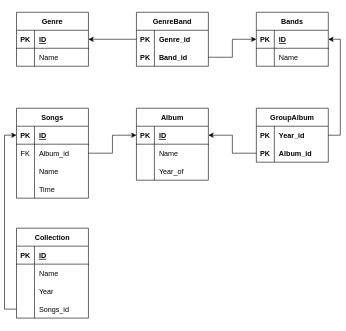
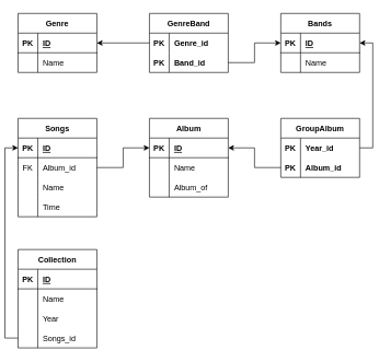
  <mxCell id="0" />
  <mxCell id="1" parent="0" />
  <mxCell id="2" value="Genre" style="shape=table;startSize=30;container=1;collapsible=1;childLayout=tableLayout;fixedRows=1;rowLines=0;fontStyle=1;align=center;resizeLast=1;" parent="1" vertex="1"><mxGeometry x="20" y="20" width="120" height="90" as="geometry" /></mxCell>
  <mxCell id="3" value="" style="shape=tableRow;horizontal=0;startSize=0;swimlaneHead=0;swimlaneBody=0;fillColor=none;collapsible=0;dropTarget=0;points=[[0,0.5],[1,0.5]];portConstraint=eastwest;top=0;left=0;right=0;bottom=1;" parent="2" vertex="1"><mxGeometry y="30" width="120" height="30" as="geometry" /></mxCell>
  <mxCell id="4" value="PK" style="shape=partialRectangle;connectable=0;fillColor=none;top=0;left=0;bottom=0;right=0;fontStyle=1;overflow=hidden;" parent="3" vertex="1"><mxGeometry width="30" height="30" as="geometry"><mxRectangle width="30" height="30" as="alternateBounds" /></mxGeometry></mxCell>
  <mxCell id="5" value="ID" style="shape=partialRectangle;connectable=0;fillColor=none;top=0;left=0;bottom=0;right=0;align=left;spacingLeft=6;fontStyle=5;overflow=hidden;" parent="3" vertex="1"><mxGeometry x="30" width="90" height="30" as="geometry"><mxRectangle width="90" height="30" as="alternateBounds" /></mxGeometry></mxCell>
  <mxCell id="6" value="" style="shape=tableRow;horizontal=0;startSize=0;swimlaneHead=0;swimlaneBody=0;fillColor=none;collapsible=0;dropTarget=0;points=[[0,0.5],[1,0.5]];portConstraint=eastwest;top=0;left=0;right=0;bottom=0;" parent="2" vertex="1"><mxGeometry y="60" width="120" height="30" as="geometry" /></mxCell>
  <mxCell id="7" value="" style="shape=partialRectangle;connectable=0;fillColor=none;top=0;left=0;bottom=0;right=0;editable=1;overflow=hidden;" parent="6" vertex="1"><mxGeometry width="30" height="30" as="geometry"><mxRectangle width="30" height="30" as="alternateBounds" /></mxGeometry></mxCell>
  <mxCell id="8" value="Name" style="shape=partialRectangle;connectable=0;fillColor=none;top=0;left=0;bottom=0;right=0;align=left;spacingLeft=6;overflow=hidden;" parent="6" vertex="1"><mxGeometry x="30" width="90" height="30" as="geometry"><mxRectangle width="90" height="30" as="alternateBounds" /></mxGeometry></mxCell>
  <mxCell id="9" value="Bands" style="shape=table;startSize=30;container=1;collapsible=1;childLayout=tableLayout;fixedRows=1;rowLines=0;fontStyle=1;align=center;resizeLast=1;" parent="1" vertex="1"><mxGeometry x="420" y="20" width="120" height="90" as="geometry" /></mxCell>
  <mxCell id="10" value="" style="shape=tableRow;horizontal=0;startSize=0;swimlaneHead=0;swimlaneBody=0;fillColor=none;collapsible=0;dropTarget=0;points=[[0,0.5],[1,0.5]];portConstraint=eastwest;top=0;left=0;right=0;bottom=1;" parent="9" vertex="1"><mxGeometry y="30" width="120" height="30" as="geometry" /></mxCell>
  <mxCell id="11" value="PK" style="shape=partialRectangle;connectable=0;fillColor=none;top=0;left=0;bottom=0;right=0;fontStyle=1;overflow=hidden;" parent="10" vertex="1"><mxGeometry width="30" height="30" as="geometry"><mxRectangle width="30" height="30" as="alternateBounds" /></mxGeometry></mxCell>
  <mxCell id="12" value="ID" style="shape=partialRectangle;connectable=0;fillColor=none;top=0;left=0;bottom=0;right=0;align=left;spacingLeft=6;fontStyle=5;overflow=hidden;" parent="10" vertex="1"><mxGeometry x="30" width="90" height="30" as="geometry"><mxRectangle width="90" height="30" as="alternateBounds" /></mxGeometry></mxCell>
  <mxCell id="13" value="" style="shape=tableRow;horizontal=0;startSize=0;swimlaneHead=0;swimlaneBody=0;fillColor=none;collapsible=0;dropTarget=0;points=[[0,0.5],[1,0.5]];portConstraint=eastwest;top=0;left=0;right=0;bottom=0;" parent="9" vertex="1"><mxGeometry y="60" width="120" height="30" as="geometry" /></mxCell>
  <mxCell id="14" value="" style="shape=partialRectangle;connectable=0;fillColor=none;top=0;left=0;bottom=0;right=0;editable=1;overflow=hidden;" parent="13" vertex="1"><mxGeometry width="30" height="30" as="geometry"><mxRectangle width="30" height="30" as="alternateBounds" /></mxGeometry></mxCell>
  <mxCell id="15" value="Name" style="shape=partialRectangle;connectable=0;fillColor=none;top=0;left=0;bottom=0;right=0;align=left;spacingLeft=6;overflow=hidden;" parent="13" vertex="1"><mxGeometry x="30" width="90" height="30" as="geometry"><mxRectangle width="90" height="30" as="alternateBounds" /></mxGeometry></mxCell>
  <mxCell id="16" value="Album" style="shape=table;startSize=30;container=1;collapsible=1;childLayout=tableLayout;fixedRows=1;rowLines=0;fontStyle=1;align=center;resizeLast=1;" parent="1" vertex="1"><mxGeometry x="220" y="180" width="120" height="120" as="geometry" /></mxCell>
  <mxCell id="17" value="" style="shape=tableRow;horizontal=0;startSize=0;swimlaneHead=0;swimlaneBody=0;fillColor=none;collapsible=0;dropTarget=0;points=[[0,0.5],[1,0.5]];portConstraint=eastwest;top=0;left=0;right=0;bottom=1;" parent="16" vertex="1"><mxGeometry y="30" width="120" height="30" as="geometry" /></mxCell>
  <mxCell id="18" value="PK" style="shape=partialRectangle;connectable=0;fillColor=none;top=0;left=0;bottom=0;right=0;fontStyle=1;overflow=hidden;" parent="17" vertex="1"><mxGeometry width="30" height="30" as="geometry"><mxRectangle width="30" height="30" as="alternateBounds" /></mxGeometry></mxCell>
  <mxCell id="19" value="ID" style="shape=partialRectangle;connectable=0;fillColor=none;top=0;left=0;bottom=0;right=0;align=left;spacingLeft=6;fontStyle=5;overflow=hidden;" parent="17" vertex="1"><mxGeometry x="30" width="90" height="30" as="geometry"><mxRectangle width="90" height="30" as="alternateBounds" /></mxGeometry></mxCell>
  <mxCell id="20" value="" style="shape=tableRow;horizontal=0;startSize=0;swimlaneHead=0;swimlaneBody=0;fillColor=none;collapsible=0;dropTarget=0;points=[[0,0.5],[1,0.5]];portConstraint=eastwest;top=0;left=0;right=0;bottom=0;" parent="16" vertex="1"><mxGeometry y="60" width="120" height="30" as="geometry" /></mxCell>
  <mxCell id="21" value="" style="shape=partialRectangle;connectable=0;fillColor=none;top=0;left=0;bottom=0;right=0;editable=1;overflow=hidden;" parent="20" vertex="1"><mxGeometry width="30" height="30" as="geometry"><mxRectangle width="30" height="30" as="alternateBounds" /></mxGeometry></mxCell>
  <mxCell id="22" value="Name" style="shape=partialRectangle;connectable=0;fillColor=none;top=0;left=0;bottom=0;right=0;align=left;spacingLeft=6;overflow=hidden;" parent="20" vertex="1"><mxGeometry x="30" width="90" height="30" as="geometry"><mxRectangle width="90" height="30" as="alternateBounds" /></mxGeometry></mxCell>
  <mxCell id="23" value="" style="shape=tableRow;horizontal=0;startSize=0;swimlaneHead=0;swimlaneBody=0;fillColor=none;collapsible=0;dropTarget=0;points=[[0,0.5],[1,0.5]];portConstraint=eastwest;top=0;left=0;right=0;bottom=0;" parent="16" vertex="1"><mxGeometry y="90" width="120" height="30" as="geometry" /></mxCell>
  <mxCell id="24" value="" style="shape=partialRectangle;connectable=0;fillColor=none;top=0;left=0;bottom=0;right=0;editable=1;overflow=hidden;" parent="23" vertex="1"><mxGeometry width="30" height="30" as="geometry"><mxRectangle width="30" height="30" as="alternateBounds" /></mxGeometry></mxCell>
- <mxCell id="25" value="Year_of" style="shape=partialRectangle;connectable=0;fillColor=none;top=0;left=0;bottom=0;right=0;align=left;spacingLeft=6;overflow=hidden;" parent="23" vertex="1"><mxGeometry x="30" width="90" height="30" as="geometry"><mxRectangle width="90" height="30" as="alternateBounds" /></mxGeometry></mxCell>
+ <mxCell id="25" value="Album_of" style="shape=partialRectangle;connectable=0;fillColor=none;top=0;left=0;bottom=0;right=0;align=left;spacingLeft=6;overflow=hidden;" parent="23" vertex="1"><mxGeometry x="30" width="90" height="30" as="geometry"><mxRectangle width="90" height="30" as="alternateBounds" /></mxGeometry></mxCell>
  <mxCell id="26" value="Songs" style="shape=table;startSize=30;container=1;collapsible=1;childLayout=tableLayout;fixedRows=1;rowLines=0;fontStyle=1;align=center;resizeLast=1;" vertex="1" parent="1"><mxGeometry x="20" y="180" width="120" height="150" as="geometry" /></mxCell>
  <mxCell id="27" value="" style="shape=tableRow;horizontal=0;startSize=0;swimlaneHead=0;swimlaneBody=0;fillColor=none;collapsible=0;dropTarget=0;points=[[0,0.5],[1,0.5]];portConstraint=eastwest;top=0;left=0;right=0;bottom=1;" vertex="1" parent="26"><mxGeometry y="30" width="120" height="30" as="geometry" /></mxCell>
  <mxCell id="28" value="PK" style="shape=partialRectangle;connectable=0;fillColor=none;top=0;left=0;bottom=0;right=0;fontStyle=1;overflow=hidden;" vertex="1" parent="27"><mxGeometry width="30" height="30" as="geometry"><mxRectangle width="30" height="30" as="alternateBounds" /></mxGeometry></mxCell>
  <mxCell id="29" value="ID" style="shape=partialRectangle;connectable=0;fillColor=none;top=0;left=0;bottom=0;right=0;align=left;spacingLeft=6;fontStyle=5;overflow=hidden;" vertex="1" parent="27"><mxGeometry x="30" width="90" height="30" as="geometry"><mxRectangle width="90" height="30" as="alternateBounds" /></mxGeometry></mxCell>
  <mxCell id="30" value="" style="shape=tableRow;horizontal=0;startSize=0;swimlaneHead=0;swimlaneBody=0;fillColor=none;collapsible=0;dropTarget=0;points=[[0,0.5],[1,0.5]];portConstraint=eastwest;top=0;left=0;right=0;bottom=0;" vertex="1" parent="26"><mxGeometry y="60" width="120" height="30" as="geometry" /></mxCell>
  <mxCell id="31" value="FK" style="shape=partialRectangle;connectable=0;fillColor=none;top=0;left=0;bottom=0;right=0;editable=1;overflow=hidden;" vertex="1" parent="30"><mxGeometry width="30" height="30" as="geometry"><mxRectangle width="30" height="30" as="alternateBounds" /></mxGeometry></mxCell>
  <mxCell id="32" value="Album_id" style="shape=partialRectangle;connectable=0;fillColor=none;top=0;left=0;bottom=0;right=0;align=left;spacingLeft=6;overflow=hidden;" vertex="1" parent="30"><mxGeometry x="30" width="90" height="30" as="geometry"><mxRectangle width="90" height="30" as="alternateBounds" /></mxGeometry></mxCell>
  <mxCell id="33" value="" style="shape=tableRow;horizontal=0;startSize=0;swimlaneHead=0;swimlaneBody=0;fillColor=none;collapsible=0;dropTarget=0;points=[[0,0.5],[1,0.5]];portConstraint=eastwest;top=0;left=0;right=0;bottom=0;" vertex="1" parent="26"><mxGeometry y="90" width="120" height="30" as="geometry" /></mxCell>
  <mxCell id="34" value="" style="shape=partialRectangle;connectable=0;fillColor=none;top=0;left=0;bottom=0;right=0;editable=1;overflow=hidden;" vertex="1" parent="33"><mxGeometry width="30" height="30" as="geometry"><mxRectangle width="30" height="30" as="alternateBounds" /></mxGeometry></mxCell>
  <mxCell id="35" value="Name" style="shape=partialRectangle;connectable=0;fillColor=none;top=0;left=0;bottom=0;right=0;align=left;spacingLeft=6;overflow=hidden;" vertex="1" parent="33"><mxGeometry x="30" width="90" height="30" as="geometry"><mxRectangle width="90" height="30" as="alternateBounds" /></mxGeometry></mxCell>
  <mxCell id="36" value="" style="shape=tableRow;horizontal=0;startSize=0;swimlaneHead=0;swimlaneBody=0;fillColor=none;collapsible=0;dropTarget=0;points=[[0,0.5],[1,0.5]];portConstraint=eastwest;top=0;left=0;right=0;bottom=0;" vertex="1" parent="26"><mxGeometry y="120" width="120" height="30" as="geometry" /></mxCell>
  <mxCell id="37" value="" style="shape=partialRectangle;connectable=0;fillColor=none;top=0;left=0;bottom=0;right=0;editable=1;overflow=hidden;" vertex="1" parent="36"><mxGeometry width="30" height="30" as="geometry"><mxRectangle width="30" height="30" as="alternateBounds" /></mxGeometry></mxCell>
  <mxCell id="38" value="Time" style="shape=partialRectangle;connectable=0;fillColor=none;top=0;left=0;bottom=0;right=0;align=left;spacingLeft=6;overflow=hidden;" vertex="1" parent="36"><mxGeometry x="30" width="90" height="30" as="geometry"><mxRectangle width="90" height="30" as="alternateBounds" /></mxGeometry></mxCell>
  <mxCell id="39" value="GenreBand" style="shape=table;startSize=30;container=1;collapsible=1;childLayout=tableLayout;fixedRows=1;rowLines=0;fontStyle=1;align=center;resizeLast=1;" vertex="1" parent="1"><mxGeometry x="220" y="20" width="120" height="90" as="geometry" /></mxCell>
  <mxCell id="40" value="" style="shape=tableRow;horizontal=0;startSize=0;swimlaneHead=0;swimlaneBody=0;fillColor=none;collapsible=0;dropTarget=0;points=[[0,0.5],[1,0.5]];portConstraint=eastwest;top=0;left=0;right=0;bottom=0;" vertex="1" parent="39"><mxGeometry y="30" width="120" height="30" as="geometry" /></mxCell>
  <mxCell id="41" value="PK" style="shape=partialRectangle;connectable=0;fillColor=none;top=0;left=0;bottom=0;right=0;editable=1;overflow=hidden;fontStyle=1" vertex="1" parent="40"><mxGeometry width="30" height="30" as="geometry"><mxRectangle width="30" height="30" as="alternateBounds" /></mxGeometry></mxCell>
  <mxCell id="42" value="Genre_id" style="shape=partialRectangle;connectable=0;fillColor=none;top=0;left=0;bottom=0;right=0;align=left;spacingLeft=6;overflow=hidden;fontStyle=1" vertex="1" parent="40"><mxGeometry x="30" width="90" height="30" as="geometry"><mxRectangle width="90" height="30" as="alternateBounds" /></mxGeometry></mxCell>
  <mxCell id="43" value="" style="shape=tableRow;horizontal=0;startSize=0;swimlaneHead=0;swimlaneBody=0;fillColor=none;collapsible=0;dropTarget=0;points=[[0,0.5],[1,0.5]];portConstraint=eastwest;top=0;left=0;right=0;bottom=0;" vertex="1" parent="39"><mxGeometry y="60" width="120" height="30" as="geometry" /></mxCell>
  <mxCell id="44" value="PK" style="shape=partialRectangle;connectable=0;fillColor=none;top=0;left=0;bottom=0;right=0;editable=1;overflow=hidden;fontStyle=1" vertex="1" parent="43"><mxGeometry width="30" height="30" as="geometry"><mxRectangle width="30" height="30" as="alternateBounds" /></mxGeometry></mxCell>
  <mxCell id="45" value="Band_id" style="shape=partialRectangle;connectable=0;fillColor=none;top=0;left=0;bottom=0;right=0;align=left;spacingLeft=6;overflow=hidden;fontStyle=1" vertex="1" parent="43"><mxGeometry x="30" width="90" height="30" as="geometry"><mxRectangle width="90" height="30" as="alternateBounds" /></mxGeometry></mxCell>
  <mxCell id="46" value="GroupAlbum" style="shape=table;startSize=30;container=1;collapsible=1;childLayout=tableLayout;fixedRows=1;rowLines=0;fontStyle=1;align=center;resizeLast=1;" vertex="1" parent="1"><mxGeometry x="420" y="180" width="120" height="90" as="geometry" /></mxCell>
  <mxCell id="47" value="" style="shape=tableRow;horizontal=0;startSize=0;swimlaneHead=0;swimlaneBody=0;fillColor=none;collapsible=0;dropTarget=0;points=[[0,0.5],[1,0.5]];portConstraint=eastwest;top=0;left=0;right=0;bottom=0;" vertex="1" parent="46"><mxGeometry y="30" width="120" height="30" as="geometry" /></mxCell>
  <mxCell id="48" value="PK" style="shape=partialRectangle;connectable=0;fillColor=none;top=0;left=0;bottom=0;right=0;editable=1;overflow=hidden;fontStyle=1" vertex="1" parent="47"><mxGeometry width="30" height="30" as="geometry"><mxRectangle width="30" height="30" as="alternateBounds" /></mxGeometry></mxCell>
  <mxCell id="49" value="Year_id" style="shape=partialRectangle;connectable=0;fillColor=none;top=0;left=0;bottom=0;right=0;align=left;spacingLeft=6;overflow=hidden;fontStyle=1" vertex="1" parent="47"><mxGeometry x="30" width="90" height="30" as="geometry"><mxRectangle width="90" height="30" as="alternateBounds" /></mxGeometry></mxCell>
  <mxCell id="50" value="" style="shape=tableRow;horizontal=0;startSize=0;swimlaneHead=0;swimlaneBody=0;fillColor=none;collapsible=0;dropTarget=0;points=[[0,0.5],[1,0.5]];portConstraint=eastwest;top=0;left=0;right=0;bottom=0;" vertex="1" parent="46"><mxGeometry y="60" width="120" height="30" as="geometry" /></mxCell>
  <mxCell id="51" value="PK" style="shape=partialRectangle;connectable=0;fillColor=none;top=0;left=0;bottom=0;right=0;editable=1;overflow=hidden;fontStyle=1" vertex="1" parent="50"><mxGeometry width="30" height="30" as="geometry"><mxRectangle width="30" height="30" as="alternateBounds" /></mxGeometry></mxCell>
  <mxCell id="52" value="Album_id" style="shape=partialRectangle;connectable=0;fillColor=none;top=0;left=0;bottom=0;right=0;align=left;spacingLeft=6;overflow=hidden;fontStyle=1" vertex="1" parent="50"><mxGeometry x="30" width="90" height="30" as="geometry"><mxRectangle width="90" height="30" as="alternateBounds" /></mxGeometry></mxCell>
  <mxCell id="53" style="edgeStyle=orthogonalEdgeStyle;rounded=0;orthogonalLoop=1;jettySize=auto;html=1;exitX=1;exitY=0.5;exitDx=0;exitDy=0;entryX=0;entryY=0.5;entryDx=0;entryDy=0;" edge="1" parent="1" source="30" target="17"><mxGeometry relative="1" as="geometry" /></mxCell>
  <mxCell id="54" value="Collection" style="shape=table;startSize=30;container=1;collapsible=1;childLayout=tableLayout;fixedRows=1;rowLines=0;fontStyle=1;align=center;resizeLast=1;" vertex="1" parent="1"><mxGeometry x="20" y="380" width="120" height="150" as="geometry" /></mxCell>
  <mxCell id="55" value="" style="shape=tableRow;horizontal=0;startSize=0;swimlaneHead=0;swimlaneBody=0;fillColor=none;collapsible=0;dropTarget=0;points=[[0,0.5],[1,0.5]];portConstraint=eastwest;top=0;left=0;right=0;bottom=1;" vertex="1" parent="54"><mxGeometry y="30" width="120" height="30" as="geometry" /></mxCell>
  <mxCell id="56" value="PK" style="shape=partialRectangle;connectable=0;fillColor=none;top=0;left=0;bottom=0;right=0;fontStyle=1;overflow=hidden;" vertex="1" parent="55"><mxGeometry width="30" height="30" as="geometry"><mxRectangle width="30" height="30" as="alternateBounds" /></mxGeometry></mxCell>
  <mxCell id="57" value="ID" style="shape=partialRectangle;connectable=0;fillColor=none;top=0;left=0;bottom=0;right=0;align=left;spacingLeft=6;fontStyle=5;overflow=hidden;" vertex="1" parent="55"><mxGeometry x="30" width="90" height="30" as="geometry"><mxRectangle width="90" height="30" as="alternateBounds" /></mxGeometry></mxCell>
  <mxCell id="58" value="" style="shape=tableRow;horizontal=0;startSize=0;swimlaneHead=0;swimlaneBody=0;fillColor=none;collapsible=0;dropTarget=0;points=[[0,0.5],[1,0.5]];portConstraint=eastwest;top=0;left=0;right=0;bottom=0;" vertex="1" parent="54"><mxGeometry y="60" width="120" height="30" as="geometry" /></mxCell>
  <mxCell id="59" value="" style="shape=partialRectangle;connectable=0;fillColor=none;top=0;left=0;bottom=0;right=0;editable=1;overflow=hidden;" vertex="1" parent="58"><mxGeometry width="30" height="30" as="geometry"><mxRectangle width="30" height="30" as="alternateBounds" /></mxGeometry></mxCell>
  <mxCell id="60" value="Name" style="shape=partialRectangle;connectable=0;fillColor=none;top=0;left=0;bottom=0;right=0;align=left;spacingLeft=6;overflow=hidden;" vertex="1" parent="58"><mxGeometry x="30" width="90" height="30" as="geometry"><mxRectangle width="90" height="30" as="alternateBounds" /></mxGeometry></mxCell>
  <mxCell id="61" value="" style="shape=tableRow;horizontal=0;startSize=0;swimlaneHead=0;swimlaneBody=0;fillColor=none;collapsible=0;dropTarget=0;points=[[0,0.5],[1,0.5]];portConstraint=eastwest;top=0;left=0;right=0;bottom=0;" vertex="1" parent="54"><mxGeometry y="90" width="120" height="30" as="geometry" /></mxCell>
  <mxCell id="62" value="" style="shape=partialRectangle;connectable=0;fillColor=none;top=0;left=0;bottom=0;right=0;editable=1;overflow=hidden;" vertex="1" parent="61"><mxGeometry width="30" height="30" as="geometry"><mxRectangle width="30" height="30" as="alternateBounds" /></mxGeometry></mxCell>
  <mxCell id="63" value="Year" style="shape=partialRectangle;connectable=0;fillColor=none;top=0;left=0;bottom=0;right=0;align=left;spacingLeft=6;overflow=hidden;" vertex="1" parent="61"><mxGeometry x="30" width="90" height="30" as="geometry"><mxRectangle width="90" height="30" as="alternateBounds" /></mxGeometry></mxCell>
  <mxCell id="64" value="" style="shape=tableRow;horizontal=0;startSize=0;swimlaneHead=0;swimlaneBody=0;fillColor=none;collapsible=0;dropTarget=0;points=[[0,0.5],[1,0.5]];portConstraint=eastwest;top=0;left=0;right=0;bottom=0;" vertex="1" parent="54"><mxGeometry y="120" width="120" height="30" as="geometry" /></mxCell>
  <mxCell id="65" value="" style="shape=partialRectangle;connectable=0;fillColor=none;top=0;left=0;bottom=0;right=0;editable=1;overflow=hidden;" vertex="1" parent="64"><mxGeometry width="30" height="30" as="geometry"><mxRectangle width="30" height="30" as="alternateBounds" /></mxGeometry></mxCell>
  <mxCell id="66" value="Songs_id" style="shape=partialRectangle;connectable=0;fillColor=none;top=0;left=0;bottom=0;right=0;align=left;spacingLeft=6;overflow=hidden;" vertex="1" parent="64"><mxGeometry x="30" width="90" height="30" as="geometry"><mxRectangle width="90" height="30" as="alternateBounds" /></mxGeometry></mxCell>
  <mxCell id="67" style="edgeStyle=orthogonalEdgeStyle;rounded=0;orthogonalLoop=1;jettySize=auto;html=1;exitX=0;exitY=0.5;exitDx=0;exitDy=0;entryX=1;entryY=0.5;entryDx=0;entryDy=0;" edge="1" parent="1" source="40" target="3"><mxGeometry relative="1" as="geometry" /></mxCell>
  <mxCell id="68" style="edgeStyle=orthogonalEdgeStyle;rounded=0;orthogonalLoop=1;jettySize=auto;html=1;exitX=1;exitY=0.5;exitDx=0;exitDy=0;entryX=0;entryY=0.5;entryDx=0;entryDy=0;" edge="1" parent="1" source="43" target="10"><mxGeometry relative="1" as="geometry" /></mxCell>
  <mxCell id="69" style="edgeStyle=orthogonalEdgeStyle;rounded=0;orthogonalLoop=1;jettySize=auto;html=1;exitX=1;exitY=0.5;exitDx=0;exitDy=0;entryX=1;entryY=0.5;entryDx=0;entryDy=0;" edge="1" parent="1" source="47" target="10"><mxGeometry relative="1" as="geometry" /></mxCell>
  <mxCell id="70" style="edgeStyle=orthogonalEdgeStyle;rounded=0;orthogonalLoop=1;jettySize=auto;html=1;exitX=0;exitY=0.5;exitDx=0;exitDy=0;entryX=1;entryY=0.5;entryDx=0;entryDy=0;" edge="1" parent="1" source="50" target="17"><mxGeometry relative="1" as="geometry" /></mxCell>
  <mxCell id="71" style="edgeStyle=orthogonalEdgeStyle;rounded=0;orthogonalLoop=1;jettySize=auto;html=1;exitX=0;exitY=0.5;exitDx=0;exitDy=0;entryX=0;entryY=0.5;entryDx=0;entryDy=0;" edge="1" parent="1" source="64" target="27"><mxGeometry relative="1" as="geometry" /></mxCell>
